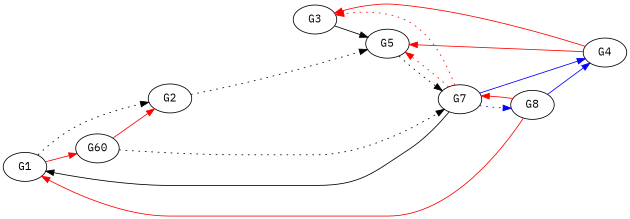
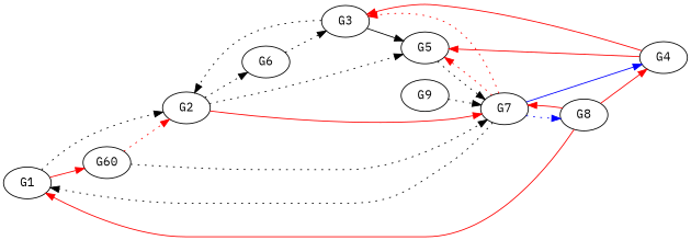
  digraph {
    fontname="IBM Plex Mono"
    rankdir=LR
    node [fontname="IBM Plex Mono"]
    edge [fontname="IBM Plex Mono" style=dotted]
    n1 [label=G1]
    n2 [label=G2]
    n3 [label=G60]
+   n4 [label=G6]
    n5 [label=G7]
    n6 [label=G5]
    n7 [label=G4]
    n8 [label=G3]
    n9 [label=G8]
+   n10 [label=G9]
    n1 -> n2
    n1 -> n3 [color=red style=""]
+   n2 -> n4
+   n2 -> n5 [color=red style=""]
    n2 -> n6
-   n3 -> n2 [color=red style=""]
+   n3 -> n2 [color=red]
    n3 -> n5
-   n5 -> n1 [style=solid]
+   n4 -> n8
+   n5 -> n1
    n5 -> n6 [color=red]
    n5 -> n7 [color=blue style=""]
    n5 -> n8 [color=red]
    n5 -> n9 [color=blue]
    n6 -> n5
    n7 -> n6 [color=red style=""]
    n7 -> n8 [color=red style=""]
+   n8 -> n2
    n8 -> n6 [style=solid]
    n9 -> n1 [color=red style=""]
    n9 -> n5 [color=red style=""]
-   n9 -> n7 [color=blue style=""]
+   n9 -> n7 [color=red style=""]
+   n10 -> n5
  }
